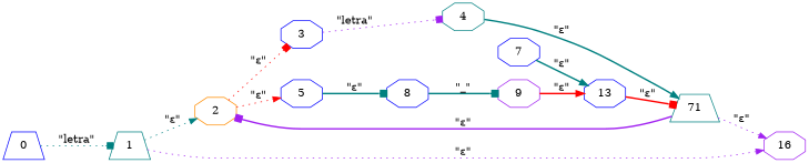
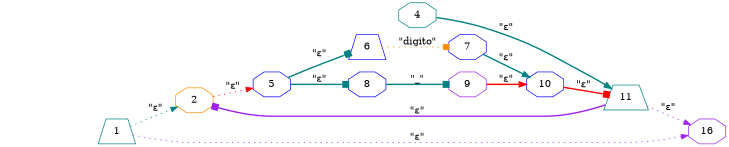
  digraph {
    rankdir=LR
    node [color=blue shape=octagon]
    edge [arrowhead=box color=teal style=dotted]
-   0 [shape=trapezium]
    1 [color=teal shape=trapezium]
    2 [color=darkorange]
    n4 [color=purple label=16]
-   3
    5
    4 [color=teal]
+   6 [shape=trapezium]
    8
-   11 [color=teal shape=trapezium label=71]
+   11 [color=teal shape=trapezium]
    7
    9 [color=purple]
-   10 [label=13]
-   0 -> 1 [label="\"letra\""]
+   10
    1 -> 2 [arrowhead=normal label="\"ε\""]
    1 -> n4 [arrowhead=normal color=purple label="\"ε\""]
-   2 -> 3 [color=red label="\"ε\""]
    2 -> 5 [arrowhead=normal color=red label="\"ε\""]
-   3 -> 4 [color=purple label="\"letra\""]
+   5 -> 6 [label="\"ε\"" style=bold]
    5 -> 8 [label="\"ε\"" style=bold]
    4 -> 11 [arrowhead=normal label="\"ε\"" style=bold]
+   6 -> 7 [color=darkorange label="\"digito\""]
    8 -> 9 [label="\"_\"" style=bold]
    11 -> 2 [color=purple label="\"ε\"" style=bold]
    11 -> n4 [arrowhead=normal color=purple label="\"ε\""]
    7 -> 10 [arrowhead=normal label="\"ε\"" style=bold]
    9 -> 10 [arrowhead=normal color=red label="\"ε\"" style=bold]
    10 -> 11 [color=red label="\"ε\"" style=bold]
  }
